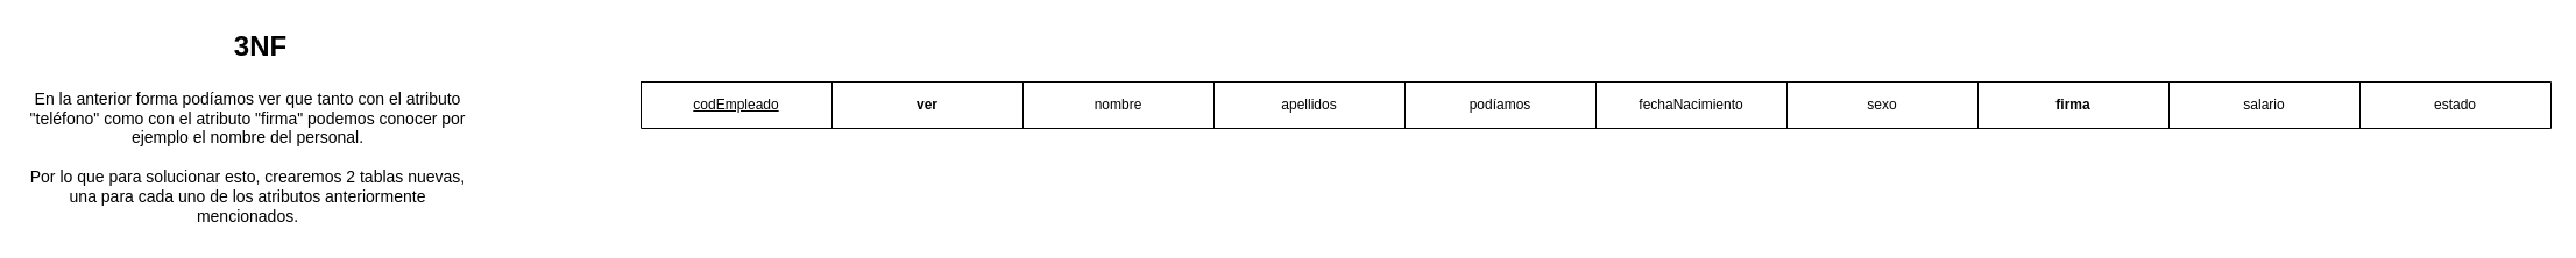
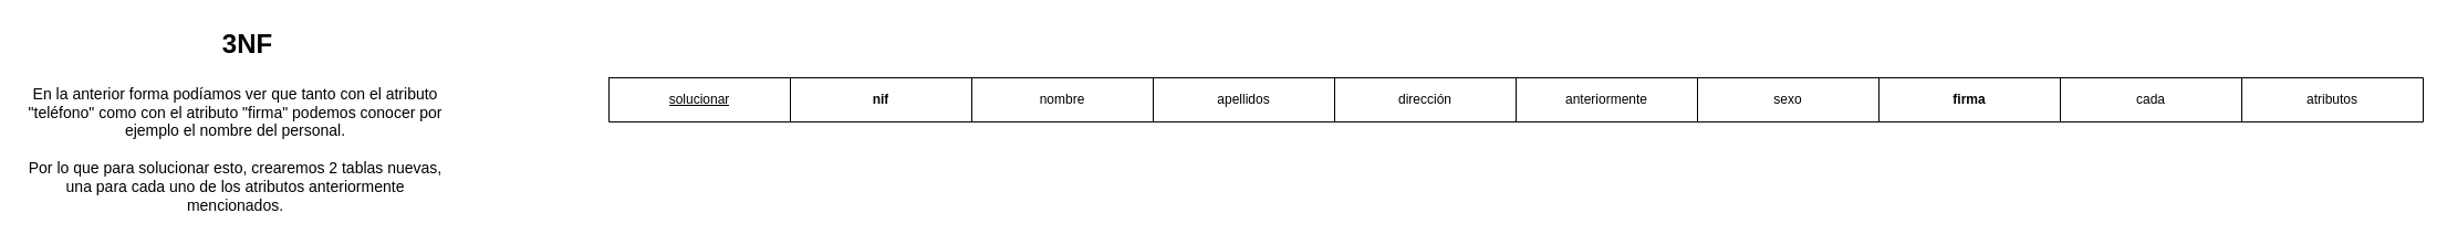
  <mxCell id="0" />
  <mxCell id="1" parent="0" />
  <mxCell id="2" value="" style="shape=table;startSize=0;container=1;collapsible=0;childLayout=tableLayout;" vertex="1" parent="1"><mxGeometry x="550" y="70" width="1640" height="40" as="geometry" /></mxCell>
  <mxCell id="3" value="" style="shape=tableRow;horizontal=0;startSize=0;swimlaneHead=0;swimlaneBody=0;strokeColor=inherit;top=0;left=0;bottom=0;right=0;collapsible=0;dropTarget=0;fillColor=none;points=[[0,0.5],[1,0.5]];portConstraint=eastwest;" vertex="1" parent="2"><mxGeometry width="1640" height="40" as="geometry" /></mxCell>
- <mxCell id="4" value="&lt;u&gt;codEmpleado&lt;/u&gt;" style="shape=partialRectangle;html=1;whiteSpace=wrap;connectable=0;strokeColor=inherit;overflow=hidden;fillColor=none;top=0;left=0;bottom=0;right=0;pointerEvents=1;" vertex="1" parent="3"><mxGeometry width="164" height="40" as="geometry"><mxRectangle width="164" height="40" as="alternateBounds" /></mxGeometry></mxCell>
- <mxCell id="5" value="&lt;b&gt;ver&lt;/b&gt;" style="shape=partialRectangle;html=1;whiteSpace=wrap;connectable=0;strokeColor=inherit;overflow=hidden;fillColor=none;top=0;left=0;bottom=0;right=0;pointerEvents=1;" vertex="1" parent="3"><mxGeometry x="164" width="164" height="40" as="geometry"><mxRectangle width="164" height="40" as="alternateBounds" /></mxGeometry></mxCell>
+ <mxCell id="4" value="&lt;u&gt;solucionar&lt;/u&gt;" style="shape=partialRectangle;html=1;whiteSpace=wrap;connectable=0;strokeColor=inherit;overflow=hidden;fillColor=none;top=0;left=0;bottom=0;right=0;pointerEvents=1;" vertex="1" parent="3"><mxGeometry width="164" height="40" as="geometry"><mxRectangle width="164" height="40" as="alternateBounds" /></mxGeometry></mxCell>
+ <mxCell id="5" value="&lt;b&gt;nif&lt;/b&gt;" style="shape=partialRectangle;html=1;whiteSpace=wrap;connectable=0;strokeColor=inherit;overflow=hidden;fillColor=none;top=0;left=0;bottom=0;right=0;pointerEvents=1;" vertex="1" parent="3"><mxGeometry x="164" width="164" height="40" as="geometry"><mxRectangle width="164" height="40" as="alternateBounds" /></mxGeometry></mxCell>
  <mxCell id="6" value="nombre" style="shape=partialRectangle;html=1;whiteSpace=wrap;connectable=0;strokeColor=inherit;overflow=hidden;fillColor=none;top=0;left=0;bottom=0;right=0;pointerEvents=1;" vertex="1" parent="3"><mxGeometry x="328" width="164" height="40" as="geometry"><mxRectangle width="164" height="40" as="alternateBounds" /></mxGeometry></mxCell>
  <mxCell id="7" value="apellidos" style="shape=partialRectangle;html=1;whiteSpace=wrap;connectable=0;strokeColor=inherit;overflow=hidden;fillColor=none;top=0;left=0;bottom=0;right=0;pointerEvents=1;" vertex="1" parent="3"><mxGeometry x="492" width="164" height="40" as="geometry"><mxRectangle width="164" height="40" as="alternateBounds" /></mxGeometry></mxCell>
- <mxCell id="8" value="podíamos" style="shape=partialRectangle;html=1;whiteSpace=wrap;connectable=0;strokeColor=inherit;overflow=hidden;fillColor=none;top=0;left=0;bottom=0;right=0;pointerEvents=1;" vertex="1" parent="3"><mxGeometry x="656" width="164" height="40" as="geometry"><mxRectangle width="164" height="40" as="alternateBounds" /></mxGeometry></mxCell>
- <mxCell id="9" value="fechaNacimiento" style="shape=partialRectangle;html=1;whiteSpace=wrap;connectable=0;strokeColor=inherit;overflow=hidden;fillColor=none;top=0;left=0;bottom=0;right=0;pointerEvents=1;" vertex="1" parent="3"><mxGeometry x="820" width="164" height="40" as="geometry"><mxRectangle width="164" height="40" as="alternateBounds" /></mxGeometry></mxCell>
+ <mxCell id="8" value="dirección" style="shape=partialRectangle;html=1;whiteSpace=wrap;connectable=0;strokeColor=inherit;overflow=hidden;fillColor=none;top=0;left=0;bottom=0;right=0;pointerEvents=1;" vertex="1" parent="3"><mxGeometry x="656" width="164" height="40" as="geometry"><mxRectangle width="164" height="40" as="alternateBounds" /></mxGeometry></mxCell>
+ <mxCell id="9" value="anteriormente" style="shape=partialRectangle;html=1;whiteSpace=wrap;connectable=0;strokeColor=inherit;overflow=hidden;fillColor=none;top=0;left=0;bottom=0;right=0;pointerEvents=1;" vertex="1" parent="3"><mxGeometry x="820" width="164" height="40" as="geometry"><mxRectangle width="164" height="40" as="alternateBounds" /></mxGeometry></mxCell>
  <mxCell id="10" value="sexo" style="shape=partialRectangle;html=1;whiteSpace=wrap;connectable=0;strokeColor=inherit;overflow=hidden;fillColor=none;top=0;left=0;bottom=0;right=0;pointerEvents=1;" vertex="1" parent="3"><mxGeometry x="984" width="164" height="40" as="geometry"><mxRectangle width="164" height="40" as="alternateBounds" /></mxGeometry></mxCell>
  <mxCell id="11" value="&lt;b&gt;firma&lt;/b&gt;" style="shape=partialRectangle;html=1;whiteSpace=wrap;connectable=0;strokeColor=inherit;overflow=hidden;fillColor=none;top=0;left=0;bottom=0;right=0;pointerEvents=1;" vertex="1" parent="3"><mxGeometry x="1148" width="164" height="40" as="geometry"><mxRectangle width="164" height="40" as="alternateBounds" /></mxGeometry></mxCell>
- <mxCell id="12" value="salario" style="shape=partialRectangle;html=1;whiteSpace=wrap;connectable=0;strokeColor=inherit;overflow=hidden;fillColor=none;top=0;left=0;bottom=0;right=0;pointerEvents=1;" vertex="1" parent="3"><mxGeometry x="1312" width="164" height="40" as="geometry"><mxRectangle width="164" height="40" as="alternateBounds" /></mxGeometry></mxCell>
- <mxCell id="13" value="estado" style="shape=partialRectangle;html=1;whiteSpace=wrap;connectable=0;strokeColor=inherit;overflow=hidden;fillColor=none;top=0;left=0;bottom=0;right=0;pointerEvents=1;" vertex="1" parent="3"><mxGeometry x="1476" width="164" height="40" as="geometry"><mxRectangle width="164" height="40" as="alternateBounds" /></mxGeometry></mxCell>
+ <mxCell id="12" value="cada" style="shape=partialRectangle;html=1;whiteSpace=wrap;connectable=0;strokeColor=inherit;overflow=hidden;fillColor=none;top=0;left=0;bottom=0;right=0;pointerEvents=1;" vertex="1" parent="3"><mxGeometry x="1312" width="164" height="40" as="geometry"><mxRectangle width="164" height="40" as="alternateBounds" /></mxGeometry></mxCell>
+ <mxCell id="13" value="atributos" style="shape=partialRectangle;html=1;whiteSpace=wrap;connectable=0;strokeColor=inherit;overflow=hidden;fillColor=none;top=0;left=0;bottom=0;right=0;pointerEvents=1;" vertex="1" parent="3"><mxGeometry x="1476" width="164" height="40" as="geometry"><mxRectangle width="164" height="40" as="alternateBounds" /></mxGeometry></mxCell>
  <mxCell id="14" value="3NF" style="text;strokeColor=none;fillColor=none;html=1;fontSize=24;fontStyle=1;verticalAlign=middle;align=center;" vertex="1" parent="1"><mxGeometry x="172.5" y="20" width="100" height="40" as="geometry" /></mxCell>
  <mxCell id="15" value="&lt;span style=&quot;font-size: 14px;&quot;&gt;En la anterior forma podíamos ver que tanto con el atributo &quot;teléfono&quot; como con el atributo &quot;firma&quot; podemos conocer por ejemplo el nombre del personal. &lt;br&gt;&lt;br&gt;Por lo que para solucionar esto, crearemos 2 tablas nuevas, una para cada uno de los atributos anteriormente mencionados.&lt;/span&gt;" style="text;html=1;strokeColor=none;fillColor=none;align=center;verticalAlign=middle;whiteSpace=wrap;rounded=0;" vertex="1" parent="1"><mxGeometry x="20" y="70" width="385" height="130" as="geometry" /></mxCell>
